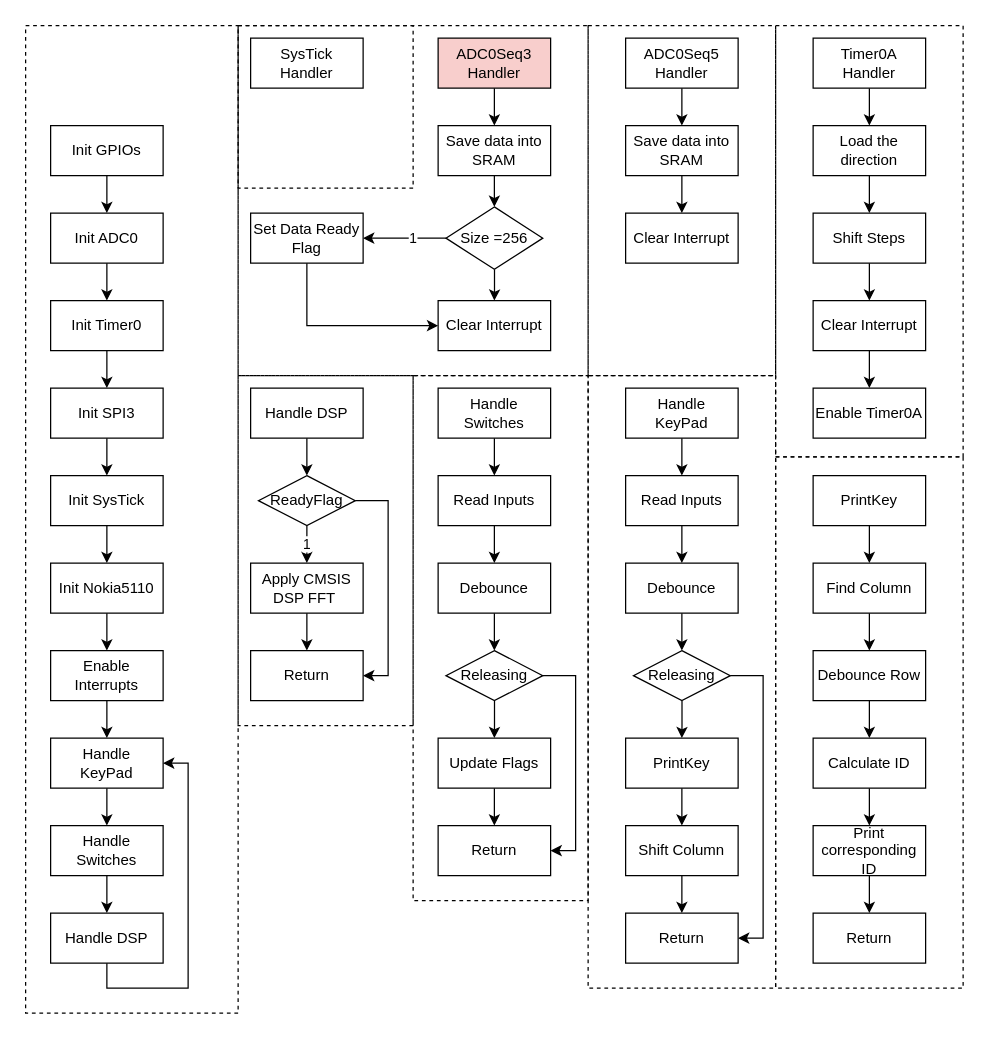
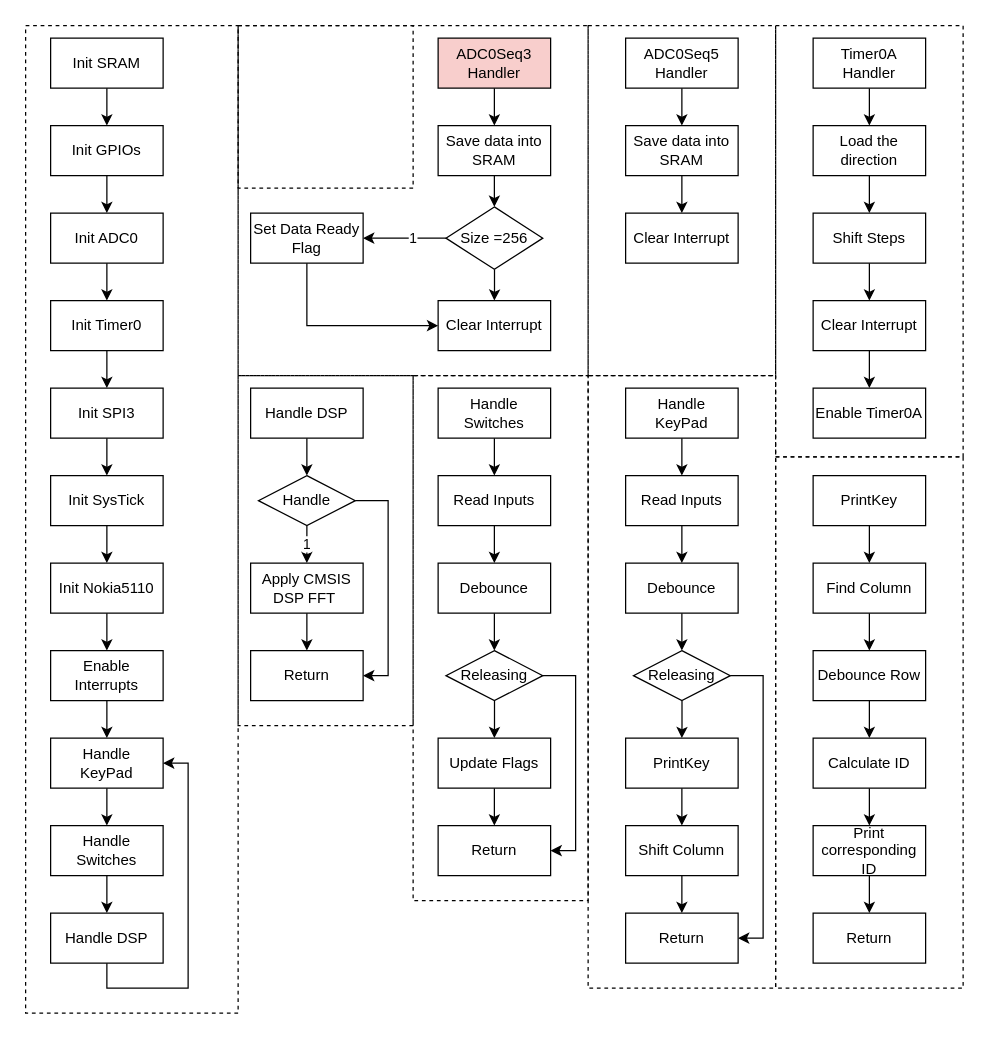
  <mxCell id="0" />
  <mxCell id="1" parent="0" />
+ <mxCell id="2" style="edgeStyle=orthogonalEdgeStyle;rounded=0;orthogonalLoop=1;jettySize=auto;html=1;entryX=0.5;entryY=0;entryDx=0;entryDy=0;" edge="1" parent="1" source="3" target="5"><mxGeometry relative="1" as="geometry" /></mxCell>
+ <mxCell id="3" value="Init SRAM" style="rounded=0;whiteSpace=wrap;html=1;" vertex="1" parent="1"><mxGeometry x="40" y="30" width="90" height="40" as="geometry" /></mxCell>
  <mxCell id="4" style="edgeStyle=orthogonalEdgeStyle;rounded=0;orthogonalLoop=1;jettySize=auto;html=1;entryX=0.5;entryY=0;entryDx=0;entryDy=0;" edge="1" parent="1" source="5" target="7"><mxGeometry relative="1" as="geometry" /></mxCell>
  <mxCell id="5" value="Init GPIOs" style="rounded=0;whiteSpace=wrap;html=1;" vertex="1" parent="1"><mxGeometry x="40" y="100" width="90" height="40" as="geometry" /></mxCell>
  <mxCell id="6" style="edgeStyle=orthogonalEdgeStyle;rounded=0;orthogonalLoop=1;jettySize=auto;html=1;entryX=0.5;entryY=0;entryDx=0;entryDy=0;" edge="1" parent="1" source="7" target="9"><mxGeometry relative="1" as="geometry" /></mxCell>
  <mxCell id="7" value="Init ADC0" style="rounded=0;whiteSpace=wrap;html=1;" vertex="1" parent="1"><mxGeometry x="40" y="170" width="90" height="40" as="geometry" /></mxCell>
  <mxCell id="8" style="edgeStyle=orthogonalEdgeStyle;rounded=0;orthogonalLoop=1;jettySize=auto;html=1;entryX=0.5;entryY=0;entryDx=0;entryDy=0;" edge="1" parent="1" source="9" target="11"><mxGeometry relative="1" as="geometry" /></mxCell>
  <mxCell id="9" value="Init Timer0" style="rounded=0;whiteSpace=wrap;html=1;" vertex="1" parent="1"><mxGeometry x="40" y="240" width="90" height="40" as="geometry" /></mxCell>
  <mxCell id="10" style="edgeStyle=orthogonalEdgeStyle;rounded=0;orthogonalLoop=1;jettySize=auto;html=1;entryX=0.5;entryY=0;entryDx=0;entryDy=0;" edge="1" parent="1" source="11" target="13"><mxGeometry relative="1" as="geometry" /></mxCell>
  <mxCell id="11" value="Init SPI3" style="rounded=0;whiteSpace=wrap;html=1;" vertex="1" parent="1"><mxGeometry x="40" y="310" width="90" height="40" as="geometry" /></mxCell>
  <mxCell id="12" style="edgeStyle=orthogonalEdgeStyle;rounded=0;orthogonalLoop=1;jettySize=auto;html=1;entryX=0.5;entryY=0;entryDx=0;entryDy=0;" edge="1" parent="1" source="13" target="15"><mxGeometry relative="1" as="geometry" /></mxCell>
  <mxCell id="13" value="Init SysTick" style="rounded=0;whiteSpace=wrap;html=1;" vertex="1" parent="1"><mxGeometry x="40" y="380" width="90" height="40" as="geometry" /></mxCell>
  <mxCell id="14" style="edgeStyle=orthogonalEdgeStyle;rounded=0;orthogonalLoop=1;jettySize=auto;html=1;entryX=0.5;entryY=0;entryDx=0;entryDy=0;" edge="1" parent="1" source="15" target="17"><mxGeometry relative="1" as="geometry" /></mxCell>
  <mxCell id="15" value="Init Nokia5110" style="rounded=0;whiteSpace=wrap;html=1;" vertex="1" parent="1"><mxGeometry x="40" y="450" width="90" height="40" as="geometry" /></mxCell>
  <mxCell id="16" style="edgeStyle=orthogonalEdgeStyle;rounded=0;orthogonalLoop=1;jettySize=auto;html=1;entryX=0.5;entryY=0;entryDx=0;entryDy=0;" edge="1" parent="1" source="17" target="19"><mxGeometry relative="1" as="geometry" /></mxCell>
  <mxCell id="17" value="Enable Interrupts" style="rounded=0;whiteSpace=wrap;html=1;" vertex="1" parent="1"><mxGeometry x="40" y="520" width="90" height="40" as="geometry" /></mxCell>
  <mxCell id="18" style="edgeStyle=orthogonalEdgeStyle;rounded=0;orthogonalLoop=1;jettySize=auto;html=1;entryX=0.5;entryY=0;entryDx=0;entryDy=0;" edge="1" parent="1" source="19" target="21"><mxGeometry relative="1" as="geometry" /></mxCell>
  <mxCell id="19" value="Handle &lt;br&gt;KeyPad" style="rounded=0;whiteSpace=wrap;html=1;" vertex="1" parent="1"><mxGeometry x="40" y="590" width="90" height="40" as="geometry" /></mxCell>
  <mxCell id="20" style="edgeStyle=orthogonalEdgeStyle;rounded=0;orthogonalLoop=1;jettySize=auto;html=1;entryX=0.5;entryY=0;entryDx=0;entryDy=0;" edge="1" parent="1" source="21" target="23"><mxGeometry relative="1" as="geometry" /></mxCell>
  <mxCell id="21" value="Handle &lt;br&gt;Switches" style="rounded=0;whiteSpace=wrap;html=1;" vertex="1" parent="1"><mxGeometry x="40" y="660" width="90" height="40" as="geometry" /></mxCell>
  <mxCell id="22" style="edgeStyle=orthogonalEdgeStyle;rounded=0;orthogonalLoop=1;jettySize=auto;html=1;" edge="1" parent="1" source="23"><mxGeometry relative="1" as="geometry"><mxPoint x="130" y="610" as="targetPoint" /><Array as="points"><mxPoint x="85" y="790" /><mxPoint x="150" y="790" /><mxPoint x="150" y="610" /></Array></mxGeometry></mxCell>
  <mxCell id="23" value="Handle DSP" style="rounded=0;whiteSpace=wrap;html=1;" vertex="1" parent="1"><mxGeometry x="40" y="730" width="90" height="40" as="geometry" /></mxCell>
  <mxCell id="24" style="edgeStyle=orthogonalEdgeStyle;rounded=0;orthogonalLoop=1;jettySize=auto;html=1;entryX=0.5;entryY=0;entryDx=0;entryDy=0;" edge="1" parent="1" source="25" target="28"><mxGeometry relative="1" as="geometry" /></mxCell>
  <mxCell id="25" value="ADC0Seq3&lt;br&gt;Handler" style="rounded=0;whiteSpace=wrap;html=1;fillColor=#f8cecc;" vertex="1" parent="1"><mxGeometry x="350" y="30" width="90" height="40" as="geometry" /></mxCell>
- <mxCell id="26" value="SysTick &lt;br&gt;Handler" style="rounded=0;whiteSpace=wrap;html=1;" vertex="1" parent="1"><mxGeometry x="200" y="30" width="90" height="40" as="geometry" /></mxCell>
  <mxCell id="27" style="edgeStyle=orthogonalEdgeStyle;rounded=0;orthogonalLoop=1;jettySize=auto;html=1;entryX=0.5;entryY=0;entryDx=0;entryDy=0;" edge="1" parent="1" source="28" target="31"><mxGeometry relative="1" as="geometry" /></mxCell>
  <mxCell id="28" value="Save data into SRAM" style="rounded=0;whiteSpace=wrap;html=1;" vertex="1" parent="1"><mxGeometry x="350" y="100" width="90" height="40" as="geometry" /></mxCell>
  <mxCell id="29" style="edgeStyle=orthogonalEdgeStyle;rounded=0;orthogonalLoop=1;jettySize=auto;html=1;entryX=0.5;entryY=0;entryDx=0;entryDy=0;" edge="1" parent="1" source="31" target="32"><mxGeometry relative="1" as="geometry" /></mxCell>
  <mxCell id="30" value="1" style="edgeStyle=orthogonalEdgeStyle;rounded=0;orthogonalLoop=1;jettySize=auto;html=1;entryX=1;entryY=0.5;entryDx=0;entryDy=0;" edge="1" parent="1" source="31" target="34"><mxGeometry x="-0.207" relative="1" as="geometry"><mxPoint as="offset" /></mxGeometry></mxCell>
  <mxCell id="31" value="Size =256" style="rhombus;whiteSpace=wrap;html=1;" vertex="1" parent="1"><mxGeometry x="356.25" y="165" width="77.5" height="50" as="geometry" /></mxCell>
  <mxCell id="32" value="Clear Interrupt" style="rounded=0;whiteSpace=wrap;html=1;" vertex="1" parent="1"><mxGeometry x="350" y="240" width="90" height="40" as="geometry" /></mxCell>
  <mxCell id="33" style="edgeStyle=orthogonalEdgeStyle;rounded=0;orthogonalLoop=1;jettySize=auto;html=1;entryX=0;entryY=0.5;entryDx=0;entryDy=0;" edge="1" parent="1" source="34" target="32"><mxGeometry relative="1" as="geometry"><Array as="points"><mxPoint x="245" y="260" /></Array></mxGeometry></mxCell>
  <mxCell id="34" value="Set Data Ready Flag" style="rounded=0;whiteSpace=wrap;html=1;" vertex="1" parent="1"><mxGeometry x="200" y="170" width="90" height="40" as="geometry" /></mxCell>
  <mxCell id="35" style="edgeStyle=orthogonalEdgeStyle;rounded=0;orthogonalLoop=1;jettySize=auto;html=1;entryX=0.5;entryY=0;entryDx=0;entryDy=0;" edge="1" parent="1" source="36" target="38"><mxGeometry relative="1" as="geometry" /></mxCell>
  <mxCell id="36" value="ADC0Seq5&lt;br&gt;Handler" style="rounded=0;whiteSpace=wrap;html=1;" vertex="1" parent="1"><mxGeometry x="500" y="30" width="90" height="40" as="geometry" /></mxCell>
  <mxCell id="37" style="edgeStyle=orthogonalEdgeStyle;rounded=0;orthogonalLoop=1;jettySize=auto;html=1;entryX=0.5;entryY=0;entryDx=0;entryDy=0;" edge="1" parent="1" source="38" target="39"><mxGeometry relative="1" as="geometry" /></mxCell>
  <mxCell id="38" value="Save data into SRAM" style="rounded=0;whiteSpace=wrap;html=1;" vertex="1" parent="1"><mxGeometry x="500" y="100" width="90" height="40" as="geometry" /></mxCell>
  <mxCell id="39" value="Clear Interrupt" style="rounded=0;whiteSpace=wrap;html=1;" vertex="1" parent="1"><mxGeometry x="500" y="170" width="90" height="40" as="geometry" /></mxCell>
  <mxCell id="40" style="edgeStyle=orthogonalEdgeStyle;rounded=0;orthogonalLoop=1;jettySize=auto;html=1;entryX=0.5;entryY=0;entryDx=0;entryDy=0;" edge="1" parent="1" source="41" target="43"><mxGeometry relative="1" as="geometry" /></mxCell>
  <mxCell id="41" value="Timer0A Handler" style="rounded=0;whiteSpace=wrap;html=1;" vertex="1" parent="1"><mxGeometry x="650" y="30" width="90" height="40" as="geometry" /></mxCell>
  <mxCell id="42" style="edgeStyle=orthogonalEdgeStyle;rounded=0;orthogonalLoop=1;jettySize=auto;html=1;entryX=0.5;entryY=0;entryDx=0;entryDy=0;" edge="1" parent="1" source="43" target="45"><mxGeometry relative="1" as="geometry" /></mxCell>
  <mxCell id="43" value="Load the direction" style="rounded=0;whiteSpace=wrap;html=1;" vertex="1" parent="1"><mxGeometry x="650" y="100" width="90" height="40" as="geometry" /></mxCell>
  <mxCell id="44" style="edgeStyle=orthogonalEdgeStyle;rounded=0;orthogonalLoop=1;jettySize=auto;html=1;entryX=0.5;entryY=0;entryDx=0;entryDy=0;" edge="1" parent="1" source="45" target="47"><mxGeometry relative="1" as="geometry" /></mxCell>
  <mxCell id="45" value="Shift Steps" style="rounded=0;whiteSpace=wrap;html=1;" vertex="1" parent="1"><mxGeometry x="650" y="170" width="90" height="40" as="geometry" /></mxCell>
  <mxCell id="46" style="edgeStyle=orthogonalEdgeStyle;rounded=0;orthogonalLoop=1;jettySize=auto;html=1;entryX=0.5;entryY=0;entryDx=0;entryDy=0;" edge="1" parent="1" source="47" target="48"><mxGeometry relative="1" as="geometry" /></mxCell>
  <mxCell id="47" value="Clear Interrupt" style="rounded=0;whiteSpace=wrap;html=1;" vertex="1" parent="1"><mxGeometry x="650" y="240" width="90" height="40" as="geometry" /></mxCell>
  <mxCell id="48" value="Enable Timer0A" style="rounded=0;whiteSpace=wrap;html=1;" vertex="1" parent="1"><mxGeometry x="650" y="310" width="90" height="40" as="geometry" /></mxCell>
  <mxCell id="49" style="edgeStyle=orthogonalEdgeStyle;rounded=0;orthogonalLoop=1;jettySize=auto;html=1;entryX=0.5;entryY=0;entryDx=0;entryDy=0;" edge="1" parent="1" source="50" target="55"><mxGeometry relative="1" as="geometry"><mxPoint x="245" y="380" as="targetPoint" /></mxGeometry></mxCell>
  <mxCell id="50" value="Handle DSP" style="rounded=0;whiteSpace=wrap;html=1;" vertex="1" parent="1"><mxGeometry x="200" y="310" width="90" height="40" as="geometry" /></mxCell>
  <mxCell id="51" value="1" style="edgeStyle=orthogonalEdgeStyle;rounded=0;orthogonalLoop=1;jettySize=auto;html=1;entryX=0.5;entryY=0;entryDx=0;entryDy=0;exitX=0.5;exitY=1;exitDx=0;exitDy=0;" edge="1" parent="1" source="55" target="53"><mxGeometry relative="1" as="geometry"><mxPoint x="245" y="420" as="sourcePoint" /></mxGeometry></mxCell>
  <mxCell id="52" style="edgeStyle=orthogonalEdgeStyle;rounded=0;orthogonalLoop=1;jettySize=auto;html=1;entryX=0.5;entryY=0;entryDx=0;entryDy=0;" edge="1" parent="1" source="53" target="56"><mxGeometry relative="1" as="geometry" /></mxCell>
  <mxCell id="53" value="Apply CMSIS DSP FFT&amp;nbsp;" style="rounded=0;whiteSpace=wrap;html=1;" vertex="1" parent="1"><mxGeometry x="200" y="450" width="90" height="40" as="geometry" /></mxCell>
  <mxCell id="54" style="edgeStyle=orthogonalEdgeStyle;rounded=0;orthogonalLoop=1;jettySize=auto;html=1;entryX=1;entryY=0.5;entryDx=0;entryDy=0;" edge="1" parent="1" source="55" target="56"><mxGeometry relative="1" as="geometry"><Array as="points"><mxPoint x="310" y="400" /><mxPoint x="310" y="540" /></Array></mxGeometry></mxCell>
- <mxCell id="55" value="ReadyFlag" style="rhombus;whiteSpace=wrap;html=1;" vertex="1" parent="1"><mxGeometry x="206.25" y="380" width="77.5" height="40" as="geometry" /></mxCell>
+ <mxCell id="55" value="Handle" style="rhombus;whiteSpace=wrap;html=1;" vertex="1" parent="1"><mxGeometry x="206.25" y="380" width="77.5" height="40" as="geometry" /></mxCell>
  <mxCell id="56" value="Return" style="rounded=0;whiteSpace=wrap;html=1;" vertex="1" parent="1"><mxGeometry x="200" y="520" width="90" height="40" as="geometry" /></mxCell>
  <mxCell id="57" style="edgeStyle=orthogonalEdgeStyle;rounded=0;orthogonalLoop=1;jettySize=auto;html=1;entryX=0.5;entryY=0;entryDx=0;entryDy=0;" edge="1" parent="1" source="58" target="60"><mxGeometry relative="1" as="geometry" /></mxCell>
  <mxCell id="58" value="Handle &lt;br&gt;Switches" style="rounded=0;whiteSpace=wrap;html=1;" vertex="1" parent="1"><mxGeometry x="350" y="310" width="90" height="40" as="geometry" /></mxCell>
  <mxCell id="59" style="edgeStyle=orthogonalEdgeStyle;rounded=0;orthogonalLoop=1;jettySize=auto;html=1;entryX=0.5;entryY=0;entryDx=0;entryDy=0;" edge="1" parent="1" source="60" target="62"><mxGeometry relative="1" as="geometry" /></mxCell>
  <mxCell id="60" value="Read Inputs" style="rounded=0;whiteSpace=wrap;html=1;" vertex="1" parent="1"><mxGeometry x="350" y="380" width="90" height="40" as="geometry" /></mxCell>
  <mxCell id="61" style="edgeStyle=orthogonalEdgeStyle;rounded=0;orthogonalLoop=1;jettySize=auto;html=1;entryX=0.5;entryY=0;entryDx=0;entryDy=0;" edge="1" parent="1" source="62" target="65"><mxGeometry relative="1" as="geometry" /></mxCell>
  <mxCell id="62" value="Debounce" style="rounded=0;whiteSpace=wrap;html=1;" vertex="1" parent="1"><mxGeometry x="350" y="450" width="90" height="40" as="geometry" /></mxCell>
  <mxCell id="63" style="edgeStyle=orthogonalEdgeStyle;rounded=0;orthogonalLoop=1;jettySize=auto;html=1;entryX=0.5;entryY=0;entryDx=0;entryDy=0;" edge="1" parent="1" source="65" target="67"><mxGeometry relative="1" as="geometry" /></mxCell>
  <mxCell id="64" style="edgeStyle=orthogonalEdgeStyle;rounded=0;orthogonalLoop=1;jettySize=auto;html=1;entryX=1;entryY=0.5;entryDx=0;entryDy=0;" edge="1" parent="1" source="65" target="68"><mxGeometry relative="1" as="geometry"><Array as="points"><mxPoint x="460" y="540" /><mxPoint x="460" y="680" /></Array></mxGeometry></mxCell>
  <mxCell id="65" value="Releasing" style="rhombus;whiteSpace=wrap;html=1;" vertex="1" parent="1"><mxGeometry x="356.25" y="520" width="77.5" height="40" as="geometry" /></mxCell>
  <mxCell id="66" style="edgeStyle=orthogonalEdgeStyle;rounded=0;orthogonalLoop=1;jettySize=auto;html=1;entryX=0.5;entryY=0;entryDx=0;entryDy=0;" edge="1" parent="1" source="67" target="68"><mxGeometry relative="1" as="geometry" /></mxCell>
  <mxCell id="67" value="Update Flags" style="rounded=0;whiteSpace=wrap;html=1;" vertex="1" parent="1"><mxGeometry x="350" y="590" width="90" height="40" as="geometry" /></mxCell>
  <mxCell id="68" value="Return" style="rounded=0;whiteSpace=wrap;html=1;" vertex="1" parent="1"><mxGeometry x="350" y="660" width="90" height="40" as="geometry" /></mxCell>
  <mxCell id="69" style="edgeStyle=orthogonalEdgeStyle;rounded=0;orthogonalLoop=1;jettySize=auto;html=1;entryX=0.5;entryY=0;entryDx=0;entryDy=0;" edge="1" parent="1" source="70" target="72"><mxGeometry relative="1" as="geometry" /></mxCell>
  <mxCell id="70" value="Handle &lt;br&gt;KeyPad" style="rounded=0;whiteSpace=wrap;html=1;" vertex="1" parent="1"><mxGeometry x="500" y="310" width="90" height="40" as="geometry" /></mxCell>
  <mxCell id="71" style="edgeStyle=orthogonalEdgeStyle;rounded=0;orthogonalLoop=1;jettySize=auto;html=1;entryX=0.5;entryY=0;entryDx=0;entryDy=0;" edge="1" parent="1" source="72" target="74"><mxGeometry relative="1" as="geometry" /></mxCell>
  <mxCell id="72" value="Read Inputs" style="rounded=0;whiteSpace=wrap;html=1;" vertex="1" parent="1"><mxGeometry x="500" y="380" width="90" height="40" as="geometry" /></mxCell>
  <mxCell id="73" style="edgeStyle=orthogonalEdgeStyle;rounded=0;orthogonalLoop=1;jettySize=auto;html=1;entryX=0.5;entryY=0;entryDx=0;entryDy=0;" edge="1" parent="1" source="74" target="77"><mxGeometry relative="1" as="geometry" /></mxCell>
  <mxCell id="74" value="Debounce" style="rounded=0;whiteSpace=wrap;html=1;" vertex="1" parent="1"><mxGeometry x="500" y="450" width="90" height="40" as="geometry" /></mxCell>
  <mxCell id="75" style="edgeStyle=orthogonalEdgeStyle;rounded=0;orthogonalLoop=1;jettySize=auto;html=1;entryX=0.5;entryY=0;entryDx=0;entryDy=0;" edge="1" parent="1" source="77" target="79"><mxGeometry relative="1" as="geometry" /></mxCell>
  <mxCell id="76" style="edgeStyle=orthogonalEdgeStyle;rounded=0;orthogonalLoop=1;jettySize=auto;html=1;entryX=1;entryY=0.5;entryDx=0;entryDy=0;" edge="1" parent="1" source="77" target="82"><mxGeometry relative="1" as="geometry"><Array as="points"><mxPoint x="610" y="540" /><mxPoint x="610" y="750" /></Array></mxGeometry></mxCell>
  <mxCell id="77" value="Releasing" style="rhombus;whiteSpace=wrap;html=1;" vertex="1" parent="1"><mxGeometry x="506.25" y="520" width="77.5" height="40" as="geometry" /></mxCell>
  <mxCell id="78" style="edgeStyle=orthogonalEdgeStyle;rounded=0;orthogonalLoop=1;jettySize=auto;html=1;entryX=0.5;entryY=0;entryDx=0;entryDy=0;" edge="1" parent="1" source="79" target="81"><mxGeometry relative="1" as="geometry" /></mxCell>
  <mxCell id="79" value="PrintKey" style="rounded=0;whiteSpace=wrap;html=1;" vertex="1" parent="1"><mxGeometry x="500" y="590" width="90" height="40" as="geometry" /></mxCell>
  <mxCell id="80" style="edgeStyle=orthogonalEdgeStyle;rounded=0;orthogonalLoop=1;jettySize=auto;html=1;entryX=0.5;entryY=0;entryDx=0;entryDy=0;" edge="1" parent="1" source="81" target="82"><mxGeometry relative="1" as="geometry" /></mxCell>
  <mxCell id="81" value="Shift Column" style="rounded=0;whiteSpace=wrap;html=1;" vertex="1" parent="1"><mxGeometry x="500" y="660" width="90" height="40" as="geometry" /></mxCell>
  <mxCell id="82" value="Return" style="rounded=0;whiteSpace=wrap;html=1;" vertex="1" parent="1"><mxGeometry x="500" y="730" width="90" height="40" as="geometry" /></mxCell>
  <mxCell id="83" style="edgeStyle=orthogonalEdgeStyle;rounded=0;orthogonalLoop=1;jettySize=auto;html=1;entryX=0.5;entryY=0;entryDx=0;entryDy=0;" edge="1" parent="1" source="84" target="86"><mxGeometry relative="1" as="geometry" /></mxCell>
  <mxCell id="84" value="PrintKey" style="rounded=0;whiteSpace=wrap;html=1;" vertex="1" parent="1"><mxGeometry x="650" y="380" width="90" height="40" as="geometry" /></mxCell>
  <mxCell id="85" style="edgeStyle=orthogonalEdgeStyle;rounded=0;orthogonalLoop=1;jettySize=auto;html=1;entryX=0.5;entryY=0;entryDx=0;entryDy=0;" edge="1" parent="1" source="86" target="88"><mxGeometry relative="1" as="geometry" /></mxCell>
  <mxCell id="86" value="Find Column" style="rounded=0;whiteSpace=wrap;html=1;" vertex="1" parent="1"><mxGeometry x="650" y="450" width="90" height="40" as="geometry" /></mxCell>
  <mxCell id="87" style="edgeStyle=orthogonalEdgeStyle;rounded=0;orthogonalLoop=1;jettySize=auto;html=1;entryX=0.5;entryY=0;entryDx=0;entryDy=0;" edge="1" parent="1" source="88" target="90"><mxGeometry relative="1" as="geometry" /></mxCell>
  <mxCell id="88" value="Debounce Row" style="rounded=0;whiteSpace=wrap;html=1;" vertex="1" parent="1"><mxGeometry x="650" y="520" width="90" height="40" as="geometry" /></mxCell>
  <mxCell id="89" style="edgeStyle=orthogonalEdgeStyle;rounded=0;orthogonalLoop=1;jettySize=auto;html=1;entryX=0.5;entryY=0;entryDx=0;entryDy=0;" edge="1" parent="1" source="90" target="93"><mxGeometry relative="1" as="geometry" /></mxCell>
  <mxCell id="90" value="Calculate ID" style="rounded=0;whiteSpace=wrap;html=1;" vertex="1" parent="1"><mxGeometry x="650" y="590" width="90" height="40" as="geometry" /></mxCell>
  <mxCell id="91" value="Return" style="rounded=0;whiteSpace=wrap;html=1;" vertex="1" parent="1"><mxGeometry x="650" y="730" width="90" height="40" as="geometry" /></mxCell>
  <mxCell id="92" style="edgeStyle=orthogonalEdgeStyle;rounded=0;orthogonalLoop=1;jettySize=auto;html=1;entryX=0.5;entryY=0;entryDx=0;entryDy=0;" edge="1" parent="1" source="93" target="91"><mxGeometry relative="1" as="geometry" /></mxCell>
  <mxCell id="93" value="Print corresponding ID" style="rounded=0;whiteSpace=wrap;html=1;" vertex="1" parent="1"><mxGeometry x="650" y="660" width="90" height="40" as="geometry" /></mxCell>
  <mxCell id="94" value="" style="rounded=0;whiteSpace=wrap;html=1;fillColor=none;dashed=1;" vertex="1" parent="1"><mxGeometry x="190" y="300" width="140" height="280" as="geometry" /></mxCell>
  <mxCell id="95" value="" style="rounded=0;whiteSpace=wrap;html=1;fillColor=none;dashed=1;" vertex="1" parent="1"><mxGeometry x="330" y="300" width="140" height="420" as="geometry" /></mxCell>
  <mxCell id="96" value="" style="rounded=0;whiteSpace=wrap;html=1;fillColor=none;dashed=1;" vertex="1" parent="1"><mxGeometry x="470" y="300" width="150" height="490" as="geometry" /></mxCell>
  <mxCell id="97" value="" style="rounded=0;whiteSpace=wrap;html=1;fillColor=none;dashed=1;" vertex="1" parent="1"><mxGeometry x="620" y="365" width="150" height="425" as="geometry" /></mxCell>
  <mxCell id="98" value="" style="rounded=0;whiteSpace=wrap;html=1;fillColor=none;dashed=1;strokeWidth=1;" vertex="1" parent="1"><mxGeometry x="620" width="150" height="345" as="geometry" y="20" /></mxCell>
  <mxCell id="99" value="" style="rounded=0;whiteSpace=wrap;html=1;fillColor=none;dashed=1;" vertex="1" parent="1"><mxGeometry x="190" width="140" height="130" as="geometry" y="20" /></mxCell>
  <mxCell id="100" value="" style="rounded=0;whiteSpace=wrap;html=1;fillColor=none;dashed=1;" vertex="1" parent="1"><mxGeometry x="190" width="280" height="280" as="geometry" y="20" /></mxCell>
  <mxCell id="101" value="" style="rounded=0;whiteSpace=wrap;html=1;fillColor=none;dashed=1;perimeterSpacing=0;strokeWidth=1;" vertex="1" parent="1"><mxGeometry x="470" width="150" height="280" as="geometry" y="20" /></mxCell>
  <mxCell id="102" value="" style="rounded=0;whiteSpace=wrap;html=1;fillColor=none;dashed=1;" vertex="1" parent="1"><mxGeometry width="170" height="790" as="geometry" x="20" y="20" /></mxCell>
